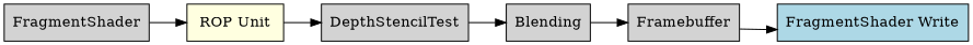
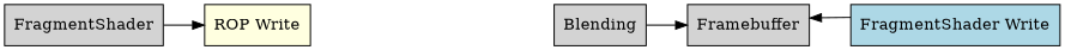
  digraph {
    rankdir=LR
    node [fillcolor=lightgray shape=box style=filled]
-   n1 [fillcolor=lightyellow label="ROP Unit"]
-   DepthStencilTest
+   n1 [fillcolor=lightyellow label="ROP Write"]
    FragmentShader
    Blending
    n5 [label=Framebuffer]
    n6 [fillcolor=lightblue label="FragmentShader Write"]
-   n1 -> DepthStencilTest
-   DepthStencilTest -> Blending
    FragmentShader -> n1
    Blending -> n5
-   n5 -> n6
+   n6 -> n5
  }
